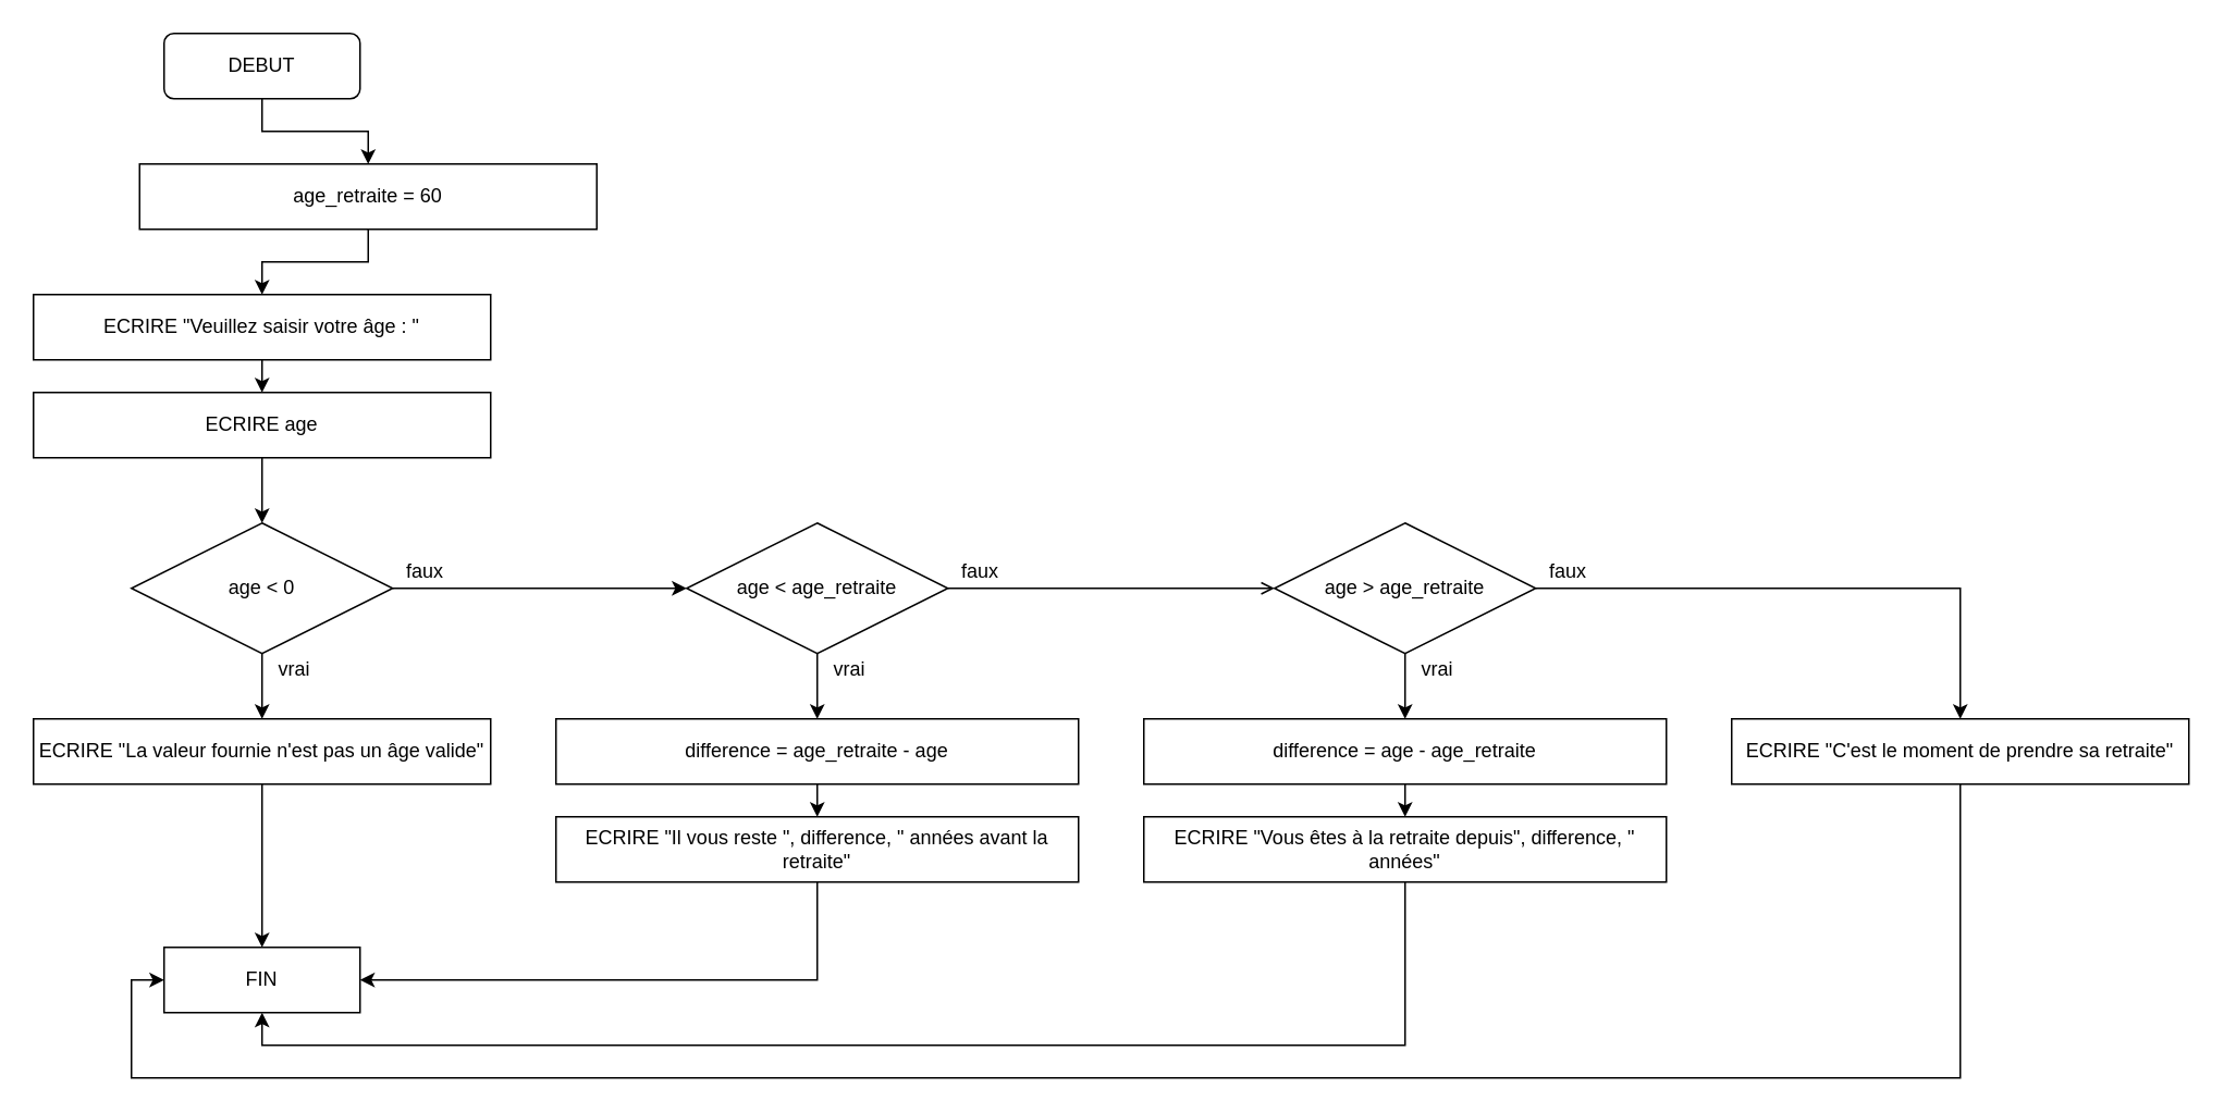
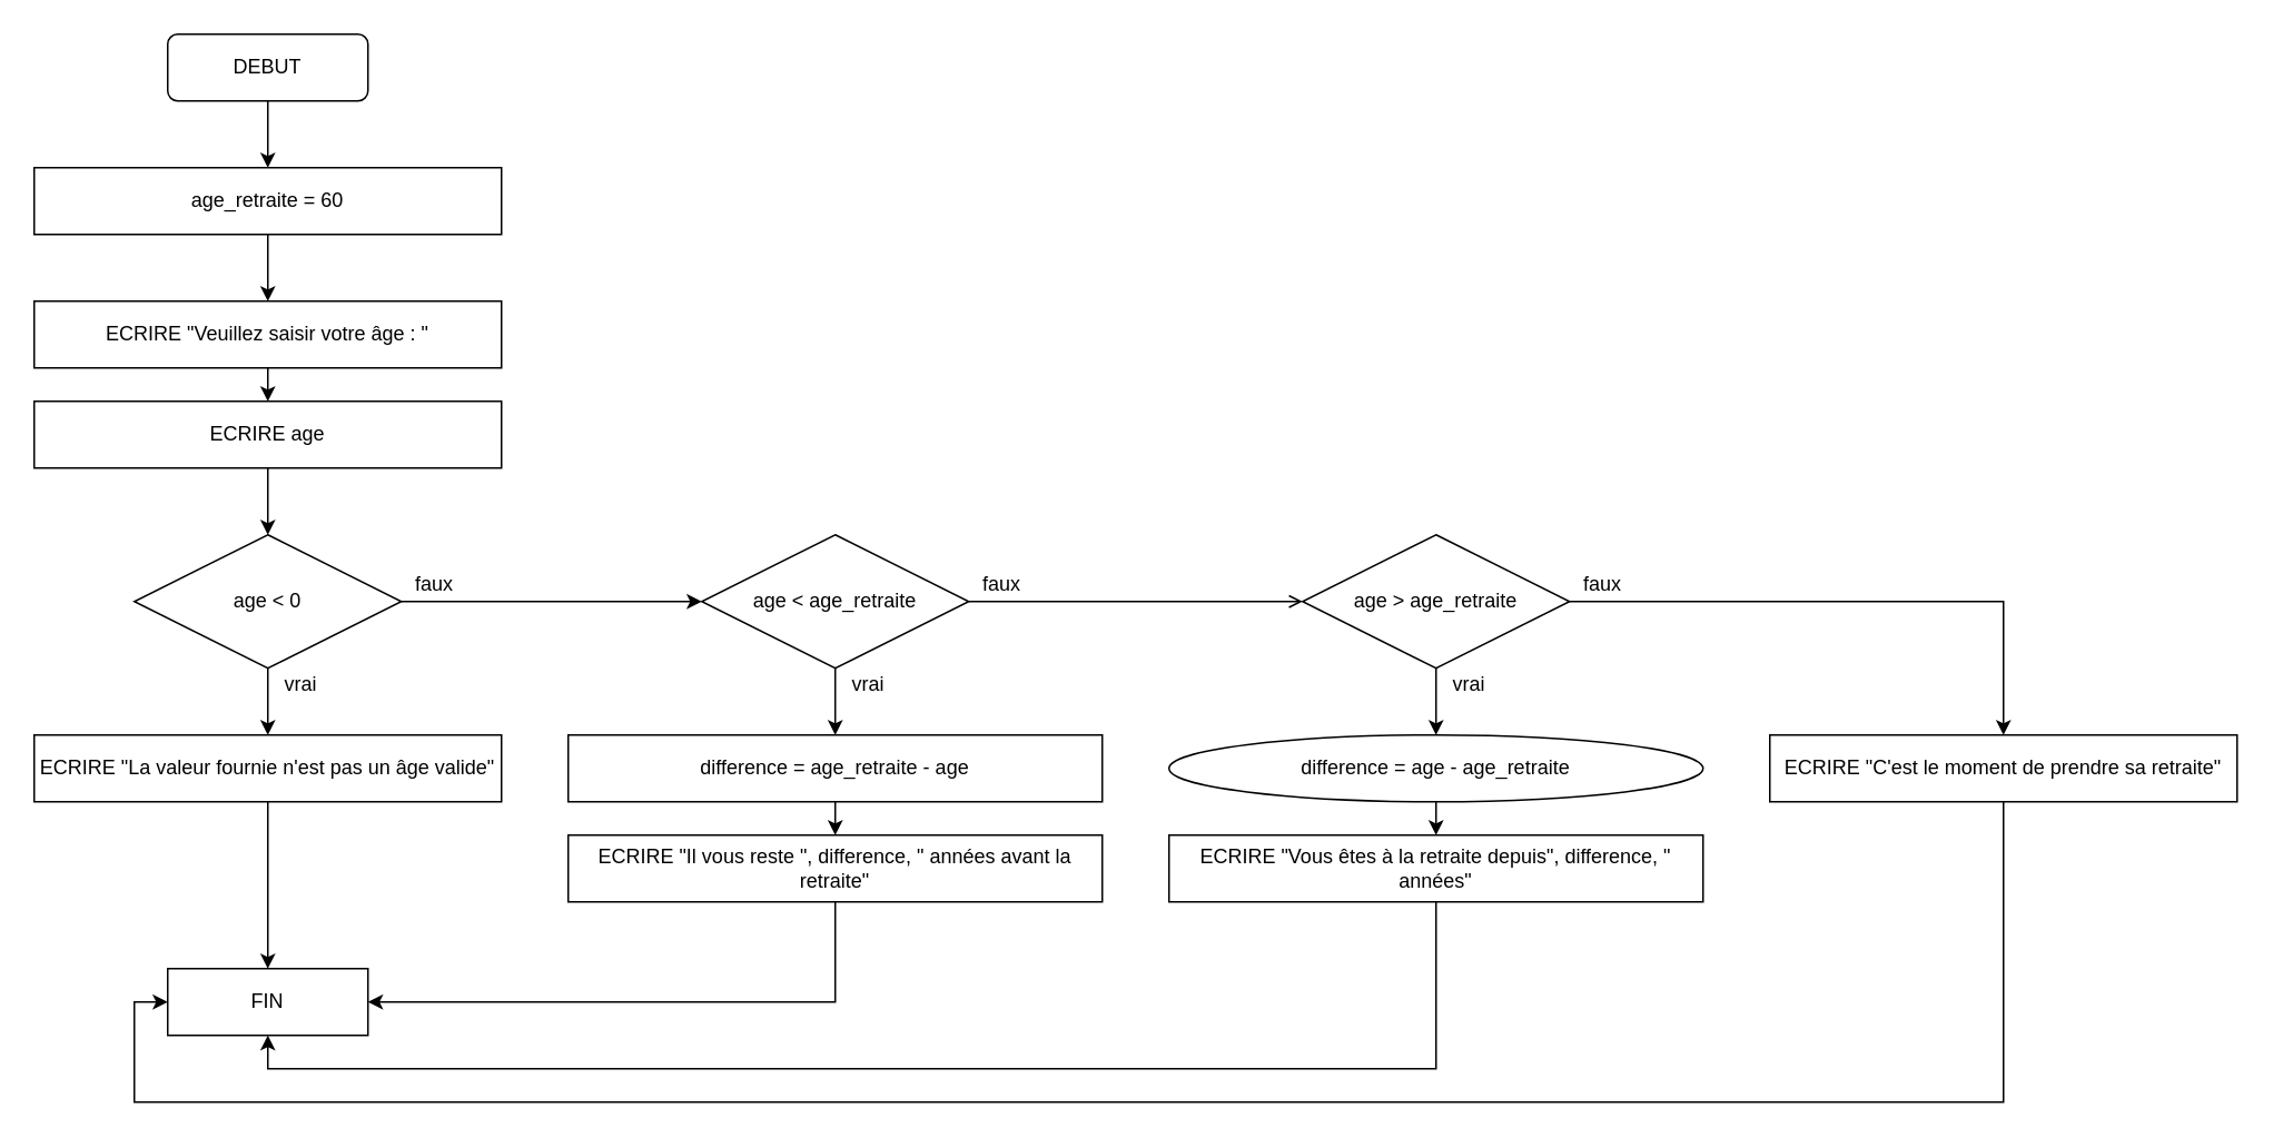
  <mxCell id="0" />
  <mxCell id="1" parent="0" />
  <mxCell id="2" style="edgeStyle=orthogonalEdgeStyle;rounded=0;orthogonalLoop=1;jettySize=auto;html=1;exitX=0.5;exitY=1;exitDx=0;exitDy=0;entryX=0.5;entryY=0;entryDx=0;entryDy=0;" edge="1" parent="1" source="3" target="5"><mxGeometry relative="1" as="geometry" /></mxCell>
  <mxCell id="3" value="DEBUT" style="rounded=1;whiteSpace=wrap;html=1;fillColor=none;" vertex="1" parent="1"><mxGeometry x="100" y="20" width="120" height="40" as="geometry" /></mxCell>
  <mxCell id="4" style="edgeStyle=orthogonalEdgeStyle;rounded=0;orthogonalLoop=1;jettySize=auto;html=1;exitX=0.5;exitY=1;exitDx=0;exitDy=0;entryX=0.5;entryY=0;entryDx=0;entryDy=0;" edge="1" parent="1" source="5" target="7"><mxGeometry relative="1" as="geometry" /></mxCell>
- <mxCell id="5" value="age_retraite = 60" style="rounded=0;whiteSpace=wrap;html=1;fillColor=none;" vertex="1" parent="1"><mxGeometry x="85" y="100" width="280" height="40" as="geometry" /></mxCell>
+ <mxCell id="5" value="age_retraite = 60" style="rounded=0;whiteSpace=wrap;html=1;fillColor=none;" vertex="1" parent="1"><mxGeometry x="20" y="100" width="280" height="40" as="geometry" /></mxCell>
  <mxCell id="6" style="edgeStyle=orthogonalEdgeStyle;rounded=0;orthogonalLoop=1;jettySize=auto;html=1;exitX=0.5;exitY=1;exitDx=0;exitDy=0;entryX=0.5;entryY=0;entryDx=0;entryDy=0;" edge="1" parent="1" source="7" target="9"><mxGeometry relative="1" as="geometry" /></mxCell>
  <mxCell id="7" value="ECRIRE &quot;Veuillez saisir votre âge : &quot;" style="rounded=0;whiteSpace=wrap;html=1;fillColor=none;" vertex="1" parent="1"><mxGeometry x="20" y="180" width="280" height="40" as="geometry" /></mxCell>
  <mxCell id="8" style="edgeStyle=orthogonalEdgeStyle;rounded=0;orthogonalLoop=1;jettySize=auto;html=1;exitX=0.5;exitY=1;exitDx=0;exitDy=0;entryX=0.5;entryY=0;entryDx=0;entryDy=0;" edge="1" parent="1" source="9" target="12"><mxGeometry relative="1" as="geometry" /></mxCell>
  <mxCell id="9" value="ECRIRE age" style="rounded=0;whiteSpace=wrap;html=1;fillColor=none;" vertex="1" parent="1"><mxGeometry x="20" y="240" width="280" height="40" as="geometry" /></mxCell>
  <mxCell id="10" style="edgeStyle=orthogonalEdgeStyle;rounded=0;orthogonalLoop=1;jettySize=auto;html=1;exitX=0.5;exitY=1;exitDx=0;exitDy=0;entryX=0.5;entryY=0;entryDx=0;entryDy=0;" edge="1" parent="1" source="12" target="14"><mxGeometry relative="1" as="geometry" /></mxCell>
  <mxCell id="11" style="edgeStyle=orthogonalEdgeStyle;rounded=0;orthogonalLoop=1;jettySize=auto;html=1;exitX=1;exitY=0.5;exitDx=0;exitDy=0;entryX=0;entryY=0.5;entryDx=0;entryDy=0;" edge="1" parent="1" source="12" target="17"><mxGeometry relative="1" as="geometry" /></mxCell>
  <mxCell id="12" value="age &amp;lt; 0" style="rhombus;whiteSpace=wrap;html=1;fillColor=none;" vertex="1" parent="1"><mxGeometry x="80" y="320" width="160" height="80" as="geometry" /></mxCell>
  <mxCell id="13" style="edgeStyle=orthogonalEdgeStyle;rounded=0;orthogonalLoop=1;jettySize=auto;html=1;exitX=0.5;exitY=1;exitDx=0;exitDy=0;entryX=0.5;entryY=0;entryDx=0;entryDy=0;" edge="1" parent="1" source="14" target="31"><mxGeometry relative="1" as="geometry" /></mxCell>
  <mxCell id="14" value="ECRIRE &quot;La valeur fournie n'est pas un âge valide&quot;" style="rounded=0;whiteSpace=wrap;html=1;fillColor=none;" vertex="1" parent="1"><mxGeometry x="20" y="440" width="280" height="40" as="geometry" /></mxCell>
  <mxCell id="15" style="edgeStyle=orthogonalEdgeStyle;rounded=0;orthogonalLoop=1;jettySize=auto;html=1;exitX=0.5;exitY=1;exitDx=0;exitDy=0;entryX=0.5;entryY=0;entryDx=0;entryDy=0;" edge="1" parent="1" source="17" target="19"><mxGeometry relative="1" as="geometry" /></mxCell>
  <mxCell id="16" style="edgeStyle=orthogonalEdgeStyle;rounded=0;orthogonalLoop=1;jettySize=auto;html=1;exitX=1;exitY=0.5;exitDx=0;exitDy=0;entryX=0;entryY=0.5;entryDx=0;entryDy=0;endArrow=open;" edge="1" parent="1" source="17" target="26"><mxGeometry relative="1" as="geometry" /></mxCell>
  <mxCell id="17" value="age &amp;lt; age_retraite" style="rhombus;whiteSpace=wrap;html=1;fillColor=none;" vertex="1" parent="1"><mxGeometry x="420" y="320" width="160" height="80" as="geometry" /></mxCell>
  <mxCell id="18" style="edgeStyle=orthogonalEdgeStyle;rounded=0;orthogonalLoop=1;jettySize=auto;html=1;exitX=0.5;exitY=1;exitDx=0;exitDy=0;entryX=0.5;entryY=0;entryDx=0;entryDy=0;" edge="1" parent="1" source="19" target="21"><mxGeometry relative="1" as="geometry" /></mxCell>
  <mxCell id="19" value="difference = age_retraite - age" style="rounded=0;whiteSpace=wrap;html=1;fillColor=none;" vertex="1" parent="1"><mxGeometry x="340" y="440" width="320" height="40" as="geometry" /></mxCell>
  <mxCell id="20" style="edgeStyle=orthogonalEdgeStyle;rounded=0;orthogonalLoop=1;jettySize=auto;html=1;exitX=0.5;exitY=1;exitDx=0;exitDy=0;entryX=1;entryY=0.5;entryDx=0;entryDy=0;" edge="1" parent="1" source="21" target="31"><mxGeometry relative="1" as="geometry" /></mxCell>
  <mxCell id="21" value="ECRIRE &quot;Il vous reste &quot;, difference, &quot; années avant la retraite&quot;" style="rounded=0;whiteSpace=wrap;html=1;fillColor=none;" vertex="1" parent="1"><mxGeometry x="340" y="500" width="320" height="40" as="geometry" /></mxCell>
  <mxCell id="22" style="edgeStyle=orthogonalEdgeStyle;rounded=0;orthogonalLoop=1;jettySize=auto;html=1;exitX=0.5;exitY=1;exitDx=0;exitDy=0;entryX=0.5;entryY=1;entryDx=0;entryDy=0;" edge="1" parent="1" source="23" target="31"><mxGeometry relative="1" as="geometry" /></mxCell>
  <mxCell id="23" value="ECRIRE &quot;Vous êtes à la retraite depuis&quot;, difference, &quot; années&quot;" style="rounded=0;whiteSpace=wrap;html=1;fillColor=none;" vertex="1" parent="1"><mxGeometry x="700" y="500" width="320" height="40" as="geometry" /></mxCell>
  <mxCell id="24" style="edgeStyle=orthogonalEdgeStyle;rounded=0;orthogonalLoop=1;jettySize=auto;html=1;exitX=0.5;exitY=1;exitDx=0;exitDy=0;entryX=0.5;entryY=0;entryDx=0;entryDy=0;" edge="1" parent="1" source="26" target="28"><mxGeometry relative="1" as="geometry" /></mxCell>
  <mxCell id="25" style="edgeStyle=orthogonalEdgeStyle;rounded=0;orthogonalLoop=1;jettySize=auto;html=1;exitX=1;exitY=0.5;exitDx=0;exitDy=0;entryX=0.5;entryY=0;entryDx=0;entryDy=0;" edge="1" parent="1" source="26" target="30"><mxGeometry relative="1" as="geometry" /></mxCell>
  <mxCell id="26" value="age &amp;gt; age_retraite" style="rhombus;whiteSpace=wrap;html=1;fillColor=none;" vertex="1" parent="1"><mxGeometry x="780" y="320" width="160" height="80" as="geometry" /></mxCell>
  <mxCell id="27" style="edgeStyle=orthogonalEdgeStyle;rounded=0;orthogonalLoop=1;jettySize=auto;html=1;exitX=0.5;exitY=1;exitDx=0;exitDy=0;entryX=0.5;entryY=0;entryDx=0;entryDy=0;" edge="1" parent="1" source="28" target="23"><mxGeometry relative="1" as="geometry" /></mxCell>
- <mxCell id="28" value="difference = age - age_retraite" style="rounded=0;whiteSpace=wrap;html=1;fillColor=none;" vertex="1" parent="1"><mxGeometry x="700" y="440" width="320" height="40" as="geometry" /></mxCell>
+ <mxCell id="28" value="difference = age - age_retraite" style="ellipse;whiteSpace=wrap;html=1;fillColor=none;" vertex="1" parent="1"><mxGeometry x="700" y="440" width="320" height="40" as="geometry" /></mxCell>
  <mxCell id="29" style="edgeStyle=orthogonalEdgeStyle;rounded=0;orthogonalLoop=1;jettySize=auto;html=1;exitX=0.5;exitY=1;exitDx=0;exitDy=0;entryX=0;entryY=0.5;entryDx=0;entryDy=0;" edge="1" parent="1" source="30" target="31"><mxGeometry relative="1" as="geometry"><Array as="points"><mxPoint x="1200" y="660" /><mxPoint x="80" y="660" /><mxPoint x="80" y="600" /></Array></mxGeometry></mxCell>
  <mxCell id="30" value="ECRIRE &quot;C'est le moment de prendre sa retraite&quot;" style="rounded=0;whiteSpace=wrap;html=1;fillColor=none;" vertex="1" parent="1"><mxGeometry x="1060" y="440" width="280" height="40" as="geometry" /></mxCell>
  <mxCell id="31" value="FIN" style="whiteSpace=wrap;html=1;fillColor=none;rounded=0;" vertex="1" parent="1"><mxGeometry x="100" y="580" width="120" height="40" as="geometry" /></mxCell>
  <mxCell id="32" value="faux" style="text;html=1;strokeColor=none;fillColor=none;align=center;verticalAlign=middle;whiteSpace=wrap;rounded=0;" vertex="1" parent="1"><mxGeometry x="240" y="340" width="40" height="20" as="geometry" /></mxCell>
  <mxCell id="33" value="faux" style="text;html=1;strokeColor=none;fillColor=none;align=center;verticalAlign=middle;whiteSpace=wrap;rounded=0;" vertex="1" parent="1"><mxGeometry x="940" y="340" width="40" height="20" as="geometry" /></mxCell>
  <mxCell id="34" value="faux" style="text;html=1;strokeColor=none;fillColor=none;align=center;verticalAlign=middle;whiteSpace=wrap;rounded=0;" vertex="1" parent="1"><mxGeometry x="580" y="340" width="40" height="20" as="geometry" /></mxCell>
  <mxCell id="35" value="vrai" style="text;html=1;strokeColor=none;fillColor=none;align=center;verticalAlign=middle;whiteSpace=wrap;rounded=0;" vertex="1" parent="1"><mxGeometry x="160" y="400" width="40" height="20" as="geometry" /></mxCell>
  <mxCell id="36" value="vrai" style="text;html=1;strokeColor=none;fillColor=none;align=center;verticalAlign=middle;whiteSpace=wrap;rounded=0;" vertex="1" parent="1"><mxGeometry x="860" y="400" width="40" height="20" as="geometry" /></mxCell>
  <mxCell id="37" value="vrai" style="text;html=1;strokeColor=none;fillColor=none;align=center;verticalAlign=middle;whiteSpace=wrap;rounded=0;" vertex="1" parent="1"><mxGeometry x="500" y="400" width="40" height="20" as="geometry" /></mxCell>
